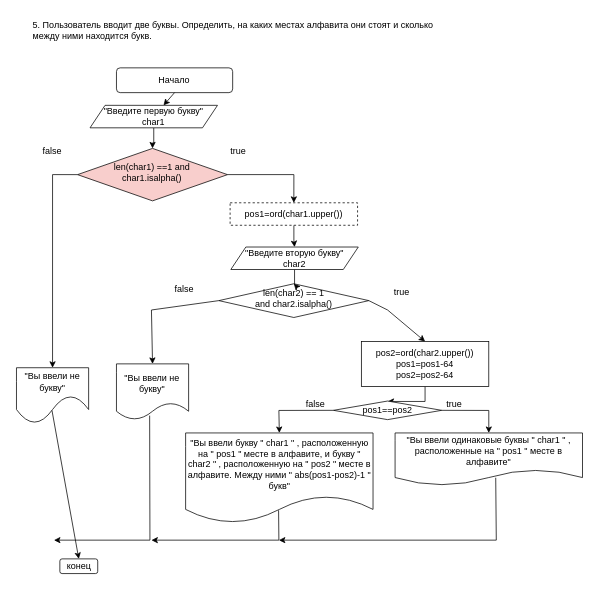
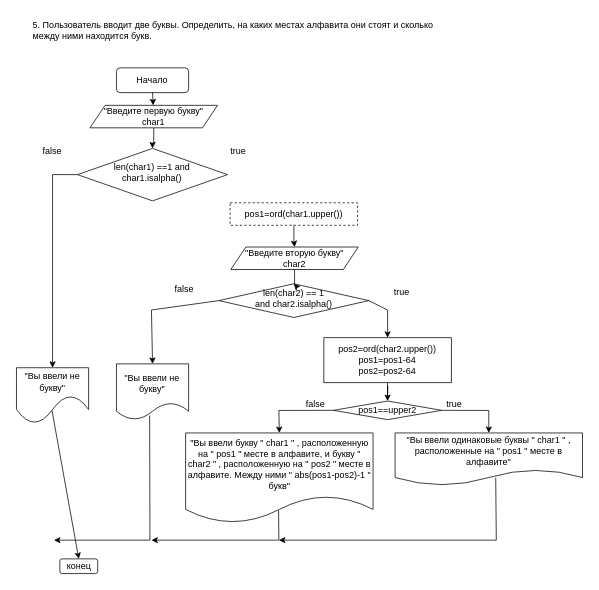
  <mxCell id="0" />
  <mxCell id="1" parent="0" />
  <mxCell id="2" value="5. Пользователь вводит две буквы. Определить, на каких местах алфавита они стоят и сколько между ними находится букв." style="text;whiteSpace=wrap;html=1;" parent="1" vertex="1"><mxGeometry x="41" y="20" width="550" height="40" as="geometry" /></mxCell>
- <mxCell id="3" value="Начало" style="rounded=1;whiteSpace=wrap;html=1;fontSize=12;glass=0;strokeWidth=1;shadow=0;" parent="1" vertex="1"><mxGeometry x="154.338" y="90" width="155" height="33.058" as="geometry" /></mxCell>
- <mxCell id="4" style="edgeStyle=orthogonalEdgeStyle;rounded=0;orthogonalLoop=1;jettySize=auto;html=1;entryX=0.5;entryY=0;entryDx=0;entryDy=0;fontFamily=Helvetica;fontSize=12;" edge="1" parent="1" source="5" target="9"><mxGeometry relative="1" as="geometry" /></mxCell>
- <mxCell id="5" value="&lt;font style=&quot;font-size: 12px&quot;&gt;len(char1) ==1 and &lt;br&gt;char1.isalpha()&lt;/font&gt;" style="rhombus;whiteSpace=wrap;html=1;shadow=0;fontFamily=Helvetica;fontSize=12;align=center;strokeWidth=1;spacing=6;spacingTop=-4;fillColor=#f8cecc;" parent="1" vertex="1"><mxGeometry x="102.47" y="197.44" width="200" height="70" as="geometry" /></mxCell>
+ <mxCell id="3" value="Начало" style="rounded=1;whiteSpace=wrap;html=1;fontSize=12;glass=0;strokeWidth=1;shadow=0;" parent="1" vertex="1"><mxGeometry x="154.338" y="90" width="96.264" height="33.058" as="geometry" /></mxCell>
+ <mxCell id="5" value="&lt;font style=&quot;font-size: 12px&quot;&gt;len(char1) ==1 and &lt;br&gt;char1.isalpha()&lt;/font&gt;" style="rhombus;whiteSpace=wrap;html=1;shadow=0;fontFamily=Helvetica;fontSize=12;align=center;strokeWidth=1;spacing=6;spacingTop=-4;" parent="1" vertex="1"><mxGeometry x="102.47" y="197.44" width="200" height="70" as="geometry" /></mxCell>
  <mxCell id="6" style="edgeStyle=orthogonalEdgeStyle;rounded=0;orthogonalLoop=1;jettySize=auto;html=1;entryX=0.5;entryY=0;entryDx=0;entryDy=0;fontFamily=Helvetica;fontSize=12;" edge="1" parent="1" source="7" target="5"><mxGeometry relative="1" as="geometry" /></mxCell>
  <mxCell id="7" value="&lt;font style=&quot;font-size: 12px;&quot;&gt;&quot;Введите первую букву&quot;&lt;br style=&quot;font-size: 12px;&quot;&gt;char1&lt;/font&gt;" style="shape=parallelogram;perimeter=parallelogramPerimeter;whiteSpace=wrap;html=1;fixedSize=1;fontSize=12;" parent="1" vertex="1"><mxGeometry x="119.11" y="140" width="170" height="30" as="geometry" /></mxCell>
  <mxCell id="8" style="edgeStyle=orthogonalEdgeStyle;rounded=0;orthogonalLoop=1;jettySize=auto;html=1;entryX=0.5;entryY=0;entryDx=0;entryDy=0;fontFamily=Helvetica;fontSize=12;" edge="1" parent="1" source="9" target="12"><mxGeometry relative="1" as="geometry" /></mxCell>
  <mxCell id="9" value="pos1=ord(char1.upper())" style="rounded=0;whiteSpace=wrap;html=1;fontSize=12;dashed=1;" parent="1" vertex="1"><mxGeometry x="305.96" y="270" width="170" height="30" as="geometry" /></mxCell>
  <mxCell id="10" value="len(char2) == 1 &lt;br&gt;and char2.isalpha()" style="rhombus;whiteSpace=wrap;html=1;shadow=0;fontFamily=Helvetica;fontSize=12;align=center;strokeWidth=1;spacing=6;spacingTop=-4;" parent="1" vertex="1"><mxGeometry x="290.962" y="377.996" width="200" height="45" as="geometry" /></mxCell>
  <mxCell id="11" style="edgeStyle=orthogonalEdgeStyle;rounded=0;orthogonalLoop=1;jettySize=auto;html=1;entryX=0.5;entryY=0;entryDx=0;entryDy=0;fontFamily=Helvetica;fontSize=12;" edge="1" parent="1" source="12" target="10"><mxGeometry relative="1" as="geometry" /></mxCell>
  <mxCell id="12" value="&quot;Введите вторую букву&quot;&lt;br style=&quot;font-size: 12px;&quot;&gt;char2" style="shape=parallelogram;perimeter=parallelogramPerimeter;whiteSpace=wrap;html=1;fixedSize=1;fontSize=12;" parent="1" vertex="1"><mxGeometry x="306.907" y="329" width="170" height="30" as="geometry" /></mxCell>
  <mxCell id="13" style="edgeStyle=orthogonalEdgeStyle;rounded=0;orthogonalLoop=1;jettySize=auto;html=1;entryX=0.5;entryY=0;entryDx=0;entryDy=0;fontFamily=Helvetica;fontSize=12;" edge="1" parent="1" source="14" target="24"><mxGeometry relative="1" as="geometry" /></mxCell>
- <mxCell id="14" value="&lt;font style=&quot;font-size: 12px&quot;&gt;pos2=ord(char2.upper())&lt;br&gt;pos1=pos1-64&lt;br&gt;pos2=pos2-64&lt;/font&gt;" style="rounded=0;whiteSpace=wrap;html=1;fontSize=12;" parent="1" vertex="1"><mxGeometry x="481.002" y="455.002" width="170" height="60" as="geometry" /></mxCell>
+ <mxCell id="14" value="&lt;font style=&quot;font-size: 12px&quot;&gt;pos2=ord(char2.upper())&lt;br&gt;pos1=pos1-64&lt;br&gt;pos2=pos2-64&lt;/font&gt;" style="rounded=0;whiteSpace=wrap;html=1;fontSize=12;" parent="1" vertex="1"><mxGeometry x="431.002" y="450.002" width="170" height="60" as="geometry" /></mxCell>
  <mxCell id="15" value="&quot;Вы ввели не букву&quot;" style="shape=document;whiteSpace=wrap;html=1;boundedLbl=1;size=0.5;fontSize=12;" parent="1" vertex="1"><mxGeometry x="20.97" y="489.996" width="96.264" height="74.38" as="geometry" /></mxCell>
  <mxCell id="16" value="" style="endArrow=classic;html=1;rounded=0;exitX=0.5;exitY=1;exitDx=0;exitDy=0;" parent="1" source="3" target="7" edge="1"><mxGeometry width="50" height="50" relative="1" as="geometry"><mxPoint x="392.992" y="238.76" as="sourcePoint" /><mxPoint x="433.102" y="197.438" as="targetPoint" /></mxGeometry></mxCell>
  <mxCell id="17" value="true" style="text;html=1;strokeColor=none;fillColor=none;align=center;verticalAlign=middle;whiteSpace=wrap;rounded=0;" parent="1" vertex="1"><mxGeometry x="293.166" y="190.009" width="48.132" height="24.793" as="geometry" /></mxCell>
  <mxCell id="18" value="false" style="text;html=1;strokeColor=none;fillColor=none;align=center;verticalAlign=middle;whiteSpace=wrap;rounded=0;fontSize=12;" parent="1" vertex="1"><mxGeometry x="45.036" y="190.005" width="48.132" height="24.793" as="geometry" /></mxCell>
  <mxCell id="19" value="true" style="text;html=1;strokeColor=none;fillColor=none;align=center;verticalAlign=middle;whiteSpace=wrap;rounded=0;fontSize=12;" parent="1" vertex="1"><mxGeometry x="511.004" y="378.003" width="48.132" height="24.793" as="geometry" /></mxCell>
  <mxCell id="20" value="false" style="text;html=1;strokeColor=none;fillColor=none;align=center;verticalAlign=middle;whiteSpace=wrap;rounded=0;fontSize=12;" parent="1" vertex="1"><mxGeometry x="220.999" y="372.203" width="48.132" height="24.793" as="geometry" /></mxCell>
  <mxCell id="21" value="" style="endArrow=classic;html=1;rounded=0;entryX=0.5;entryY=0;entryDx=0;entryDy=0;exitX=0;exitY=0.5;exitDx=0;exitDy=0;fontSize=9;" parent="1" source="10" target="22" edge="1"><mxGeometry width="50" height="50" relative="1" as="geometry"><mxPoint x="191.44" y="437.107" as="sourcePoint" /><mxPoint x="488.253" y="453.636" as="targetPoint" /><Array as="points"><mxPoint x="201" y="413" /></Array></mxGeometry></mxCell>
  <mxCell id="22" value="&quot;Вы ввели не букву&quot;" style="shape=document;whiteSpace=wrap;html=1;boundedLbl=1;fontSize=12;" parent="1" vertex="1"><mxGeometry x="154.338" y="484.856" width="96.264" height="74.38" as="geometry" /></mxCell>
  <mxCell id="23" style="edgeStyle=orthogonalEdgeStyle;rounded=0;orthogonalLoop=1;jettySize=auto;html=1;entryX=0.5;entryY=0;entryDx=0;entryDy=0;exitX=0;exitY=0.5;exitDx=0;exitDy=0;" parent="1" source="5" target="15" edge="1"><mxGeometry relative="1" as="geometry" /></mxCell>
- <mxCell id="24" value="pos1==pos2" style="rhombus;whiteSpace=wrap;html=1;fontSize=12;" parent="1" vertex="1"><mxGeometry x="443.808" y="534.444" width="144.396" height="24.793" as="geometry" /></mxCell>
+ <mxCell id="24" value="pos1==upper2" style="rhombus;whiteSpace=wrap;html=1;fontSize=12;" parent="1" vertex="1"><mxGeometry x="443.808" y="534.444" width="144.396" height="24.793" as="geometry" /></mxCell>
  <mxCell id="25" value="true" style="text;html=1;strokeColor=none;fillColor=none;align=center;verticalAlign=middle;whiteSpace=wrap;rounded=0;fontSize=12;" parent="1" vertex="1"><mxGeometry x="581.004" y="527" width="48.132" height="24.793" as="geometry" /></mxCell>
  <mxCell id="26" value="false" style="text;html=1;strokeColor=none;fillColor=none;align=center;verticalAlign=middle;whiteSpace=wrap;rounded=0;fontSize=12;" parent="1" vertex="1"><mxGeometry x="395.677" y="527" width="48.132" height="24.793" as="geometry" /></mxCell>
  <mxCell id="27" value="&quot;Вы ввели одинаковые буквы &quot; char1 &quot; , расположенные на &quot; pos1 &quot; месте в алфавите&quot;" style="shape=document;whiteSpace=wrap;html=1;boundedLbl=1;fontSize=12;" parent="1" vertex="1"><mxGeometry x="525.999" y="576.996" width="250" height="70" as="geometry" /></mxCell>
  <mxCell id="28" value="&quot;Вы ввели букву &quot; char1 &quot; , расположенную на &quot; pos1 &quot; месте в алфавите, и букву &quot; char2 &quot; , расположенную на &quot; pos2 &quot; месте в алфавите. Между ними &quot; abs(pos1-pos2)-1 &quot; букв&quot;" style="shape=document;whiteSpace=wrap;html=1;boundedLbl=1;fontSize=12;" parent="1" vertex="1"><mxGeometry x="246.6" y="577" width="250" height="120" as="geometry" /></mxCell>
  <mxCell id="29" value="конец" style="rounded=1;whiteSpace=wrap;html=1;fontSize=12;" parent="1" vertex="1"><mxGeometry x="78.84" y="745" width="50.52" height="19.59" as="geometry" /></mxCell>
  <mxCell id="30" value="" style="endArrow=classic;html=1;rounded=0;fontFamily=Helvetica;fontSize=12;exitX=1;exitY=0.5;exitDx=0;exitDy=0;entryX=0.5;entryY=0;entryDx=0;entryDy=0;" edge="1" parent="1" source="10" target="14"><mxGeometry width="50" height="50" relative="1" as="geometry"><mxPoint x="271" y="548" as="sourcePoint" /><mxPoint x="321" y="498" as="targetPoint" /><Array as="points"><mxPoint x="516" y="413" /></Array></mxGeometry></mxCell>
  <mxCell id="31" value="" style="endArrow=classic;html=1;rounded=0;fontFamily=Helvetica;fontSize=12;exitX=0;exitY=0.5;exitDx=0;exitDy=0;entryX=0.5;entryY=0;entryDx=0;entryDy=0;" edge="1" parent="1" source="24" target="28"><mxGeometry width="50" height="50" relative="1" as="geometry"><mxPoint x="231" y="557" as="sourcePoint" /><mxPoint x="281" y="507" as="targetPoint" /><Array as="points"><mxPoint x="371" y="547" /></Array></mxGeometry></mxCell>
  <mxCell id="32" value="" style="endArrow=classic;html=1;rounded=0;fontFamily=Helvetica;fontSize=12;exitX=1;exitY=0.5;exitDx=0;exitDy=0;entryX=0.5;entryY=0;entryDx=0;entryDy=0;" edge="1" parent="1" source="24" target="27"><mxGeometry width="50" height="50" relative="1" as="geometry"><mxPoint x="681" y="547" as="sourcePoint" /><mxPoint x="731" y="497" as="targetPoint" /><Array as="points"><mxPoint x="651" y="547" /></Array></mxGeometry></mxCell>
  <mxCell id="33" value="" style="endArrow=classic;html=1;rounded=0;fontFamily=Helvetica;fontSize=12;entryX=0.5;entryY=0;entryDx=0;entryDy=0;exitX=0.492;exitY=0.766;exitDx=0;exitDy=0;exitPerimeter=0;" edge="1" parent="1" source="15" target="29"><mxGeometry width="50" height="50" relative="1" as="geometry"><mxPoint x="51" y="680" as="sourcePoint" /><mxPoint x="101" y="630" as="targetPoint" /></mxGeometry></mxCell>
  <mxCell id="34" value="" style="endArrow=classic;html=1;rounded=0;fontFamily=Helvetica;fontSize=12;exitX=0.46;exitY=0.928;exitDx=0;exitDy=0;exitPerimeter=0;" edge="1" parent="1" source="22"><mxGeometry width="50" height="50" relative="1" as="geometry"><mxPoint x="121" y="730" as="sourcePoint" /><mxPoint x="71" y="720" as="targetPoint" /><Array as="points"><mxPoint x="199" y="720" /></Array></mxGeometry></mxCell>
  <mxCell id="35" value="" style="endArrow=classic;html=1;rounded=0;fontFamily=Helvetica;fontSize=12;exitX=0.496;exitY=0.86;exitDx=0;exitDy=0;exitPerimeter=0;" edge="1" parent="1" source="28"><mxGeometry width="50" height="50" relative="1" as="geometry"><mxPoint x="371" y="750" as="sourcePoint" /><mxPoint x="201" y="720" as="targetPoint" /><Array as="points"><mxPoint x="371" y="720" /></Array></mxGeometry></mxCell>
  <mxCell id="36" value="" style="endArrow=classic;html=1;rounded=0;fontFamily=Helvetica;fontSize=12;exitX=0.537;exitY=0.853;exitDx=0;exitDy=0;exitPerimeter=0;" edge="1" parent="1" source="27"><mxGeometry width="50" height="50" relative="1" as="geometry"><mxPoint x="541" y="770" as="sourcePoint" /><mxPoint x="371" y="720" as="targetPoint" /><Array as="points"><mxPoint x="661" y="720" /></Array></mxGeometry></mxCell>
